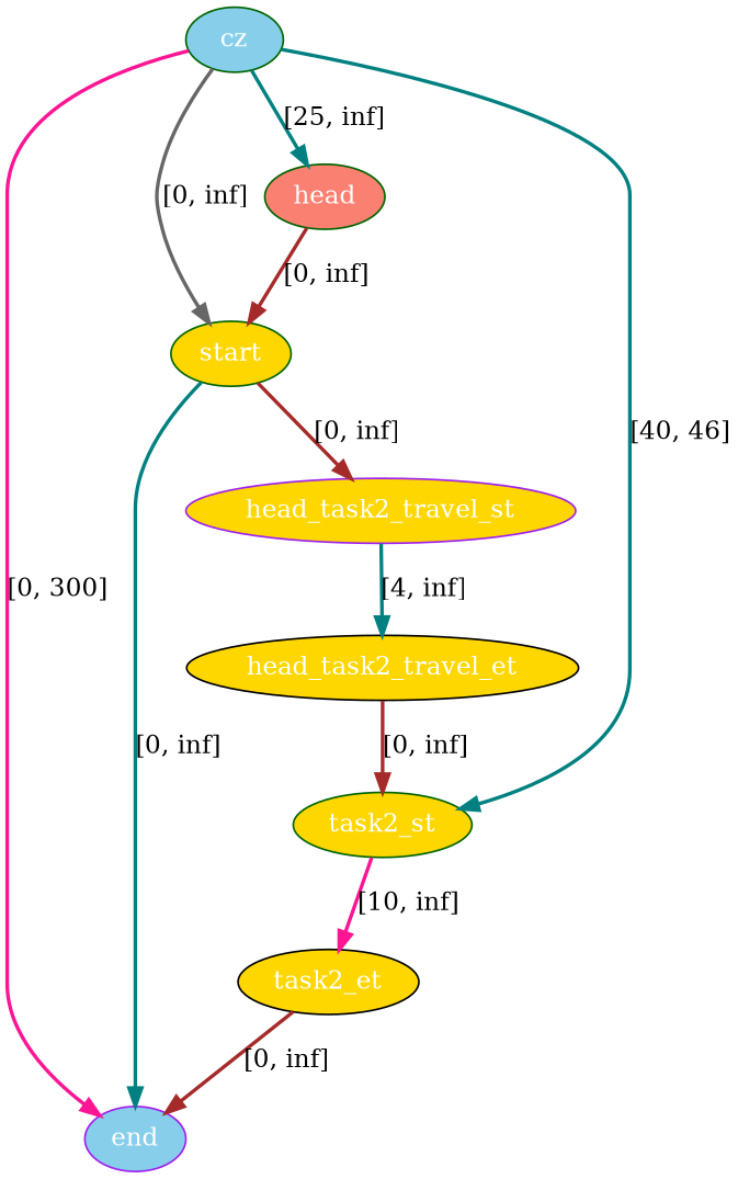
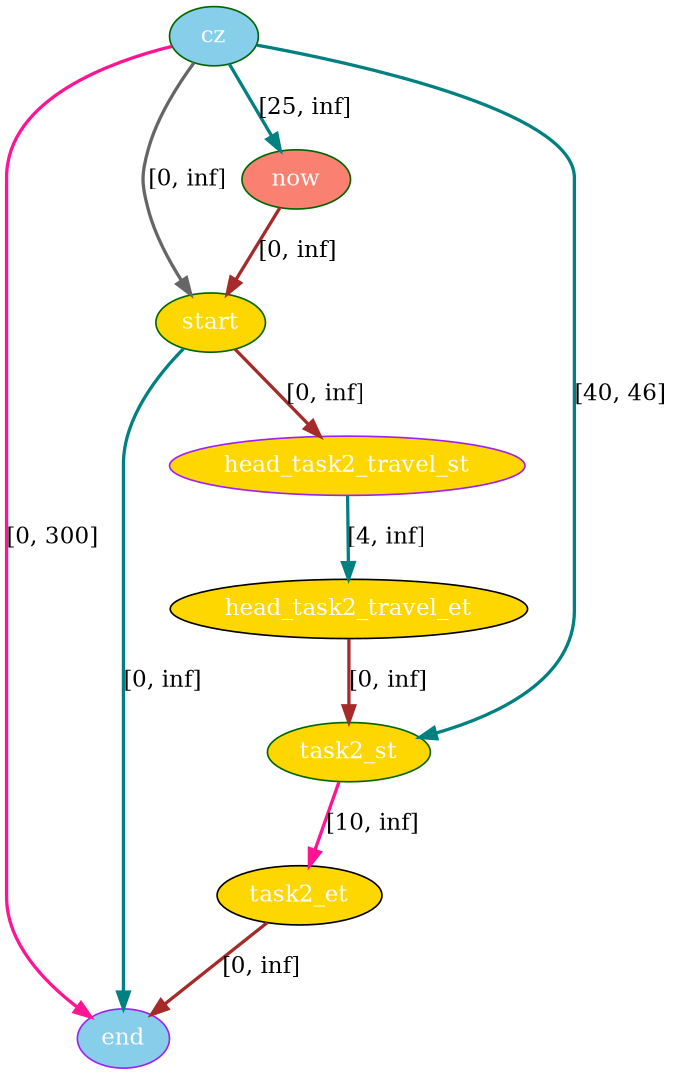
  digraph {
    node [fillcolor=gold fontcolor=white style=filled color=darkgreen]
    edge [color=teal penwidth=2]
    n1 [fillcolor=skyblue label=cz]
    n2 [label=start]
-   n3 [fillcolor=salmon label=head]
+   n3 [fillcolor=salmon label=now]
    n4 [fillcolor=skyblue label=end color=purple]
    n5 [label=task2_st]
    n6 [label=head_task2_travel_st color=purple]
    n7 [label=head_task2_travel_et color=black]
    n8 [label=task2_et color=black]
    n1 -> n2 [color=gray40 label="[0, inf]"]
    n1 -> n3 [label="[25, inf]"]
    n1 -> n4 [color=deeppink label="[0, 300]"]
    n1 -> n5 [label="[40, 46]"]
    n2 -> n4 [label="[0, inf]"]
    n2 -> n6 [color=brown label="[0, inf]"]
    n3 -> n2 [color=brown label="[0, inf]"]
    n5 -> n8 [color=deeppink label="[10, inf]"]
    n6 -> n7 [label="[4, inf]"]
    n7 -> n5 [color=brown label="[0, inf]"]
    n8 -> n4 [color=brown label="[0, inf]"]
  }
